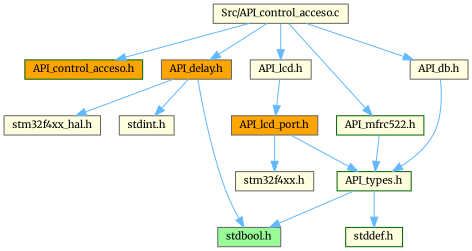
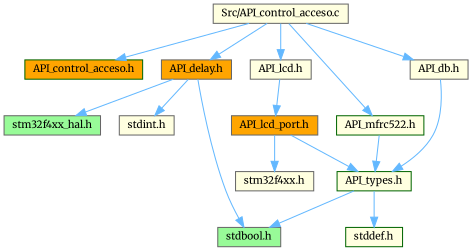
  digraph {
    fontname=Merriweather
    node [color=gray40 fillcolor=lightyellow fontname=Merriweather fontsize=10 shape=box style=filled]
    edge [color=steelblue1 fontname=Merriweather fontsize=10 labelfontname=Helvetica labelfontsize=10 style=solid]
    n1 [fontcolor=black height=0.2 label="Src/API_control_acceso.c" width=0.4]
    n2 [color=darkgreen fillcolor=orange height=0.2 label="API_control_acceso.h" width=0.4]
    n3 [fillcolor=orange height=0.2 label="API_delay.h" width=0.4]
    n4 [height=0.2 label="API_lcd.h" width=0.4]
    n5 [color=darkgreen height=0.2 label="API_mfrc522.h" width=0.4]
    n6 [height=0.2 label="API_db.h" width=0.4]
-   n7 [height=0.2 label="stm32f4xx_hal.h" width=0.4]
+   n7 [fillcolor=palegreen height=0.2 label="stm32f4xx_hal.h" width=0.4]
    n8 [height=0.2 label="stdint.h" width=0.4]
    n9 [fillcolor=palegreen height=0.2 label="stdbool.h" width=0.4]
    n10 [fillcolor=orange height=0.2 label="API_lcd_port.h" width=0.4]
    n11 [color=darkgreen height=0.2 label="API_types.h" width=0.4]
    n12 [height=0.2 label="stm32f4xx.h" width=0.4]
    n13 [color=darkgreen height=0.2 label="stddef.h" width=0.4]
    n1 -> n2
    n1 -> n3
    n1 -> n4
    n1 -> n5
    n1 -> n6
    n3 -> n7
    n3 -> n8
    n3 -> n9
    n4 -> n10
    n5 -> n11
    n6 -> n11
    n10 -> n11
    n10 -> n12
    n11 -> n9
    n11 -> n13
  }
